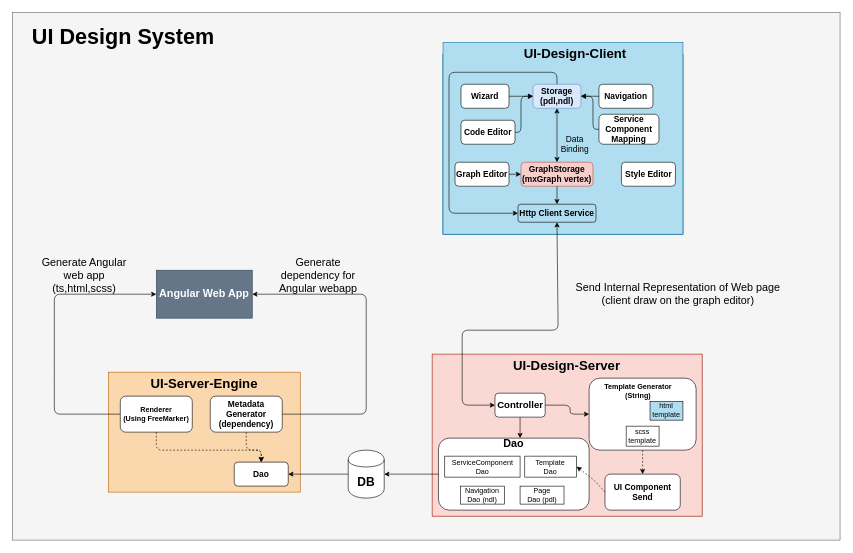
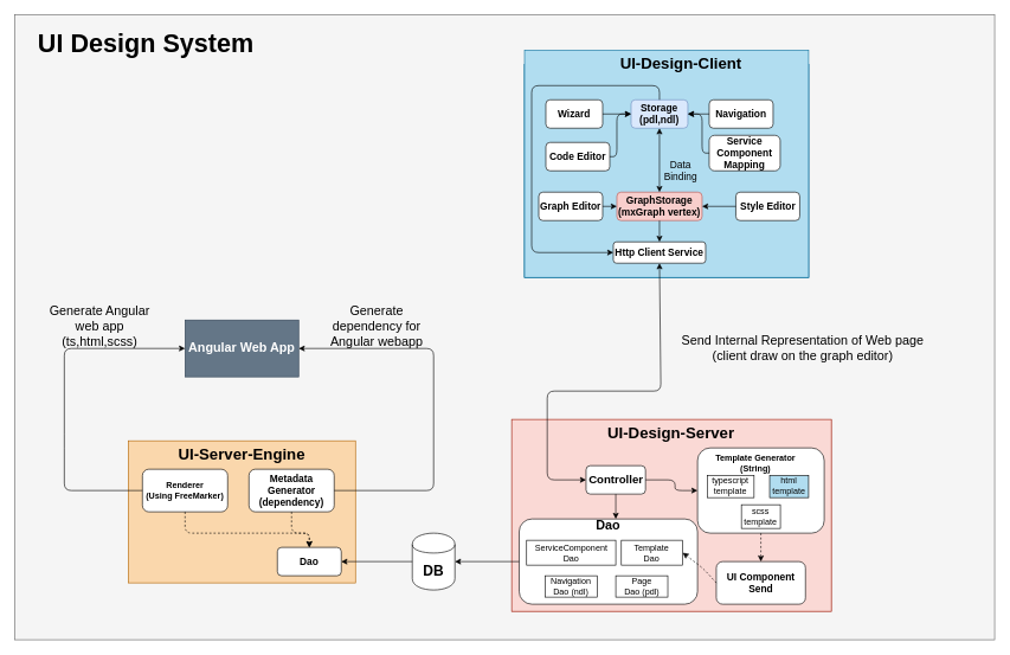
  <mxCell id="0" />
  <mxCell id="1" parent="0" />
  <mxCell id="2" value="" style="rounded=0;whiteSpace=wrap;html=1;fillColor=#f5f5f5;strokeColor=#666666;fontColor=#333333;" vertex="1" parent="1"><mxGeometry x="20" y="20" width="1380" height="880" as="geometry" /></mxCell>
  <mxCell id="3" value="" style="group;fillColor=#b1ddf0;strokeColor=#10739e;" parent="1" vertex="1" connectable="0"><mxGeometry x="738.04" y="90" width="400" height="300" as="geometry" /></mxCell>
  <mxCell id="4" value="" style="group;fillColor=#b1ddf0;strokeColor=#10739e;" parent="3" vertex="1" connectable="0"><mxGeometry width="400" height="300" as="geometry" /></mxCell>
  <mxCell id="5" value="" style="rounded=0;whiteSpace=wrap;html=1;fillColor=#b1ddf0;strokeColor=#10739e;" parent="4" vertex="1"><mxGeometry y="-20" width="400" height="320" as="geometry" /></mxCell>
  <mxCell id="6" value="&lt;font size=&quot;1&quot;&gt;&lt;b style=&quot;font-size: 22px&quot;&gt;UI-Design-Client&lt;/b&gt;&lt;/font&gt;" style="text;html=1;strokeColor=none;fillColor=none;align=center;verticalAlign=middle;whiteSpace=wrap;rounded=0;" parent="4" vertex="1"><mxGeometry x="128.75" y="-10" width="182.5" height="20" as="geometry" /></mxCell>
  <mxCell id="7" value="&lt;font style=&quot;font-size: 14px&quot;&gt;&lt;b&gt;Wizard&lt;/b&gt;&lt;/font&gt;" style="rounded=1;whiteSpace=wrap;html=1;" parent="4" vertex="1"><mxGeometry x="30" y="50" width="80" height="40" as="geometry" /></mxCell>
  <mxCell id="8" value="&lt;font style=&quot;font-size: 14px&quot;&gt;&lt;b&gt;Storage&lt;br&gt;(pdl,ndl)&lt;/b&gt;&lt;/font&gt;" style="rounded=1;whiteSpace=wrap;html=1;fillColor=#dae8fc;strokeColor=#6c8ebf;" parent="4" vertex="1"><mxGeometry x="150" y="50" width="80" height="40" as="geometry" /></mxCell>
  <mxCell id="9" value="&lt;span style=&quot;font-size: 14px&quot;&gt;&lt;b&gt;GraphStorage&lt;br&gt;(mxGraph vertex)&lt;br&gt;&lt;/b&gt;&lt;/span&gt;" style="rounded=1;whiteSpace=wrap;html=1;fillColor=#f8cecc;strokeColor=#b85450;" parent="4" vertex="1"><mxGeometry x="130" y="180" width="120" height="40" as="geometry" /></mxCell>
  <mxCell id="10" value="" style="endArrow=classic;startArrow=classic;html=1;exitX=0.5;exitY=0;exitDx=0;exitDy=0;entryX=0.5;entryY=1;entryDx=0;entryDy=0;" parent="4" source="9" target="8" edge="1"><mxGeometry width="50" height="50" relative="1" as="geometry"><mxPoint x="240" y="160" as="sourcePoint" /><mxPoint x="290" y="110" as="targetPoint" /></mxGeometry></mxCell>
  <mxCell id="11" value="&lt;b style=&quot;font-size: 14px&quot;&gt;Style Editor&lt;/b&gt;" style="rounded=1;whiteSpace=wrap;html=1;" parent="4" vertex="1"><mxGeometry x="297.5" y="180" width="90" height="40" as="geometry" /></mxCell>
  <mxCell id="12" value="" style="endArrow=classic;html=1;exitX=1;exitY=0.5;exitDx=0;exitDy=0;entryX=0;entryY=0.5;entryDx=0;entryDy=0;" parent="4" source="7" target="8" edge="1"><mxGeometry width="50" height="50" relative="1" as="geometry"><mxPoint x="240" y="160" as="sourcePoint" /><mxPoint x="290" y="110" as="targetPoint" /></mxGeometry></mxCell>
+ <mxCell id="13" value="" style="endArrow=classic;html=1;exitX=0;exitY=0.5;exitDx=0;exitDy=0;entryX=1;entryY=0.5;entryDx=0;entryDy=0;" parent="4" source="11" target="9" edge="1"><mxGeometry width="50" height="50" relative="1" as="geometry"><mxPoint x="240" y="160" as="sourcePoint" /><mxPoint x="290" y="110" as="targetPoint" /></mxGeometry></mxCell>
  <mxCell id="14" value="&lt;span style=&quot;font-size: 14px&quot;&gt;&lt;b&gt;Navigation&lt;/b&gt;&lt;/span&gt;" style="rounded=1;whiteSpace=wrap;html=1;" parent="4" vertex="1"><mxGeometry x="260" y="50" width="90" height="40" as="geometry" /></mxCell>
  <mxCell id="15" value="" style="endArrow=classic;html=1;exitX=0;exitY=0.5;exitDx=0;exitDy=0;entryX=1;entryY=0.5;entryDx=0;entryDy=0;" parent="4" source="14" target="8" edge="1"><mxGeometry width="50" height="50" relative="1" as="geometry"><mxPoint x="240" y="160" as="sourcePoint" /><mxPoint x="290" y="110" as="targetPoint" /></mxGeometry></mxCell>
  <mxCell id="16" value="&lt;font style=&quot;font-size: 14px&quot;&gt;&lt;b&gt;Service Component Mapping&lt;/b&gt;&lt;/font&gt;" style="rounded=1;whiteSpace=wrap;html=1;" parent="4" vertex="1"><mxGeometry x="260" y="100" width="100" height="50" as="geometry" /></mxCell>
  <mxCell id="17" value="" style="endArrow=classic;html=1;exitX=0;exitY=0.5;exitDx=0;exitDy=0;entryX=1;entryY=0.5;entryDx=0;entryDy=0;" parent="4" source="16" target="8" edge="1"><mxGeometry width="50" height="50" relative="1" as="geometry"><mxPoint x="240" y="160" as="sourcePoint" /><mxPoint x="290" y="110" as="targetPoint" /><Array as="points"><mxPoint x="250" y="125" /><mxPoint x="250" y="70" /></Array></mxGeometry></mxCell>
  <mxCell id="18" value="&lt;b style=&quot;font-size: 14px&quot;&gt;Code Editor&lt;/b&gt;" style="rounded=1;whiteSpace=wrap;html=1;" parent="4" vertex="1"><mxGeometry x="30" y="110" width="90" height="40" as="geometry" /></mxCell>
  <mxCell id="19" value="&lt;b style=&quot;font-size: 14px&quot;&gt;Graph Editor&lt;/b&gt;" style="rounded=1;whiteSpace=wrap;html=1;" parent="4" vertex="1"><mxGeometry x="20" y="180" width="90" height="40" as="geometry" /></mxCell>
  <mxCell id="20" value="" style="endArrow=classic;html=1;exitX=1;exitY=0.5;exitDx=0;exitDy=0;entryX=0;entryY=0.5;entryDx=0;entryDy=0;" parent="4" source="18" target="8" edge="1"><mxGeometry width="50" height="50" relative="1" as="geometry"><mxPoint x="240" y="160" as="sourcePoint" /><mxPoint x="290" y="110" as="targetPoint" /><Array as="points"><mxPoint x="130" y="130" /><mxPoint x="130" y="70" /></Array></mxGeometry></mxCell>
  <mxCell id="21" value="" style="endArrow=classic;html=1;exitX=1;exitY=0.5;exitDx=0;exitDy=0;entryX=0;entryY=0.5;entryDx=0;entryDy=0;" parent="4" source="19" target="9" edge="1"><mxGeometry width="50" height="50" relative="1" as="geometry"><mxPoint x="240" y="160" as="sourcePoint" /><mxPoint x="290" y="110" as="targetPoint" /></mxGeometry></mxCell>
- <mxCell id="22" value="&lt;font style=&quot;font-size: 14px&quot;&gt;&lt;b&gt;Http Client Service&lt;/b&gt;&lt;/font&gt;" style="rounded=1;whiteSpace=wrap;html=1;fillColor=#b1ddf0;" parent="4" vertex="1"><mxGeometry x="125" y="250" width="130" height="30" as="geometry" /></mxCell>
+ <mxCell id="22" value="&lt;font style=&quot;font-size: 14px&quot;&gt;&lt;b&gt;Http Client Service&lt;/b&gt;&lt;/font&gt;" style="rounded=1;whiteSpace=wrap;html=1;" parent="4" vertex="1"><mxGeometry x="125" y="250" width="130" height="30" as="geometry" /></mxCell>
  <mxCell id="23" value="" style="endArrow=classic;html=1;exitX=0.5;exitY=0;exitDx=0;exitDy=0;entryX=0;entryY=0.5;entryDx=0;entryDy=0;" parent="4" source="8" target="22" edge="1"><mxGeometry width="50" height="50" relative="1" as="geometry"><mxPoint x="240" y="160" as="sourcePoint" /><mxPoint x="290" y="110" as="targetPoint" /><Array as="points"><mxPoint x="190" y="30" /><mxPoint x="10" y="30" /><mxPoint x="10" y="265" /></Array></mxGeometry></mxCell>
  <mxCell id="24" value="" style="endArrow=classic;html=1;exitX=0.5;exitY=1;exitDx=0;exitDy=0;entryX=0.5;entryY=0;entryDx=0;entryDy=0;" parent="4" source="9" target="22" edge="1"><mxGeometry width="50" height="50" relative="1" as="geometry"><mxPoint x="240" y="160" as="sourcePoint" /><mxPoint x="290" y="110" as="targetPoint" /></mxGeometry></mxCell>
  <mxCell id="25" value="&lt;font style=&quot;font-size: 14px&quot;&gt;Data Binding&lt;/font&gt;" style="text;html=1;strokeColor=none;fillColor=none;align=center;verticalAlign=middle;whiteSpace=wrap;rounded=0;" parent="4" vertex="1"><mxGeometry x="200" y="140" width="40" height="20" as="geometry" /></mxCell>
  <mxCell id="26" value="" style="group;fillColor=#fad9d5;strokeColor=#ae4132;" parent="1" vertex="1" connectable="0"><mxGeometry x="720" y="590" width="450" height="270" as="geometry" /></mxCell>
  <mxCell id="27" value="" style="rounded=0;whiteSpace=wrap;html=1;fillColor=#fad9d5;strokeColor=#ae4132;" parent="26" vertex="1"><mxGeometry width="450.0" height="270" as="geometry" /></mxCell>
  <mxCell id="28" value="&lt;font size=&quot;1&quot;&gt;&lt;b style=&quot;font-size: 22px&quot;&gt;UI-Design-Server&lt;/b&gt;&lt;/font&gt;" style="text;html=1;strokeColor=none;fillColor=none;align=center;verticalAlign=middle;whiteSpace=wrap;rounded=0;" parent="26" vertex="1"><mxGeometry x="124.273" y="10" width="201.453" height="20" as="geometry" /></mxCell>
  <mxCell id="29" value="&lt;b&gt;&lt;font style=&quot;font-size: 16px&quot;&gt;Controller&lt;/font&gt;&lt;/b&gt;" style="rounded=1;whiteSpace=wrap;html=1;" parent="26" vertex="1"><mxGeometry x="104.651" y="65" width="83.721" height="40" as="geometry" /></mxCell>
  <mxCell id="30" value="&lt;font style=&quot;font-size: 14px&quot;&gt;&lt;b&gt;UI Component Send&lt;/b&gt;&lt;/font&gt;" style="rounded=1;whiteSpace=wrap;html=1;" parent="26" vertex="1"><mxGeometry x="288.026" y="200" width="125.581" height="60" as="geometry" /></mxCell>
  <mxCell id="31" value="" style="group" parent="26" vertex="1" connectable="0"><mxGeometry x="261.63" y="40" width="178.37" height="120" as="geometry" /></mxCell>
  <mxCell id="32" value="" style="rounded=1;whiteSpace=wrap;html=1;" parent="31" vertex="1"><mxGeometry width="178.37" height="120" as="geometry" /></mxCell>
  <mxCell id="33" value="&lt;b&gt;Template Generator&lt;br&gt;(String)&lt;br&gt;&lt;/b&gt;" style="text;html=1;strokeColor=none;fillColor=none;align=center;verticalAlign=middle;whiteSpace=wrap;rounded=0;" parent="31" vertex="1"><mxGeometry x="20" y="11.11" width="122.7" height="22.22" as="geometry" /></mxCell>
  <mxCell id="34" value="scss&lt;br&gt;template" style="rounded=0;whiteSpace=wrap;html=1;" parent="31" vertex="1"><mxGeometry x="61.75" y="80" width="54.88" height="33.33" as="geometry" /></mxCell>
+ <mxCell id="35" value="typescript&lt;br&gt;template" style="rounded=0;whiteSpace=wrap;html=1;" parent="31" vertex="1"><mxGeometry x="13.72" y="38.89" width="65.86" height="31.11" as="geometry" /></mxCell>
  <mxCell id="36" value="html&lt;br&gt;template" style="rounded=0;whiteSpace=wrap;html=1;fillColor=#b1ddf0;" parent="31" vertex="1"><mxGeometry x="101.53" y="38.89" width="54.88" height="31.11" as="geometry" /></mxCell>
  <mxCell id="37" value="" style="endArrow=classic;html=1;dashed=1;exitX=0.5;exitY=1;exitDx=0;exitDy=0;entryX=0.5;entryY=0;entryDx=0;entryDy=0;" parent="26" source="32" target="30" edge="1"><mxGeometry width="50" height="50" relative="1" as="geometry"><mxPoint x="356.86" y="130" as="sourcePoint" /><mxPoint x="356.86" y="200" as="targetPoint" /></mxGeometry></mxCell>
  <mxCell id="38" value="" style="group" parent="26" vertex="1" connectable="0"><mxGeometry x="10.465" y="140" width="251.163" height="120" as="geometry" /></mxCell>
  <mxCell id="39" value="" style="rounded=1;whiteSpace=wrap;html=1;" parent="38" vertex="1"><mxGeometry width="251.163" height="120" as="geometry" /></mxCell>
  <mxCell id="40" value="&lt;font size=&quot;1&quot;&gt;&lt;b style=&quot;font-size: 18px&quot;&gt;Dao&lt;/b&gt;&lt;/font&gt;" style="text;html=1;strokeColor=none;fillColor=none;align=center;verticalAlign=middle;whiteSpace=wrap;rounded=0;" parent="38" vertex="1"><mxGeometry x="104.651" width="41.86" height="20" as="geometry" /></mxCell>
  <mxCell id="41" value="ServiceComponent&lt;br&gt;Dao" style="rounded=0;whiteSpace=wrap;html=1;" parent="38" vertex="1"><mxGeometry x="10.465" y="30" width="125.581" height="35" as="geometry" /></mxCell>
  <mxCell id="42" value="Template&lt;br&gt;Dao" style="rounded=0;whiteSpace=wrap;html=1;" parent="38" vertex="1"><mxGeometry x="143.895" y="30" width="86.337" height="35" as="geometry" /></mxCell>
  <mxCell id="43" value="Page&lt;br&gt;Dao (pdl)" style="rounded=0;whiteSpace=wrap;html=1;" parent="38" vertex="1"><mxGeometry x="136.047" y="80" width="73.256" height="30" as="geometry" /></mxCell>
  <mxCell id="44" value="Navigation&lt;br&gt;Dao (ndl)" style="rounded=0;whiteSpace=wrap;html=1;" parent="38" vertex="1"><mxGeometry x="36.628" y="80" width="73.256" height="30" as="geometry" /></mxCell>
  <mxCell id="45" value="" style="endArrow=classic;html=1;exitX=0.5;exitY=1;exitDx=0;exitDy=0;entryX=0.75;entryY=0;entryDx=0;entryDy=0;" parent="26" source="29" target="40" edge="1"><mxGeometry width="50" height="50" relative="1" as="geometry"><mxPoint x="240.698" y="60" as="sourcePoint" /><mxPoint x="293.023" y="10" as="targetPoint" /></mxGeometry></mxCell>
  <mxCell id="46" value="" style="endArrow=classic;html=1;exitX=1;exitY=0.5;exitDx=0;exitDy=0;entryX=0;entryY=0.5;entryDx=0;entryDy=0;" parent="26" source="29" target="32" edge="1"><mxGeometry width="50" height="50" relative="1" as="geometry"><mxPoint x="240.698" y="60" as="sourcePoint" /><mxPoint x="293.023" y="10" as="targetPoint" /><Array as="points"><mxPoint x="230" y="85" /><mxPoint x="230" y="100" /></Array></mxGeometry></mxCell>
  <mxCell id="47" value="" style="endArrow=classic;html=1;exitX=0;exitY=0.5;exitDx=0;exitDy=0;entryX=1;entryY=0.5;entryDx=0;entryDy=0;dashed=1;" edge="1" parent="26" source="30" target="42"><mxGeometry width="50" height="50" relative="1" as="geometry"><mxPoint x="80" y="-10" as="sourcePoint" /><mxPoint x="130" y="-60" as="targetPoint" /><Array as="points"><mxPoint x="270" y="210" /></Array></mxGeometry></mxCell>
  <mxCell id="48" value="" style="endArrow=classic;html=1;exitX=0.5;exitY=1;exitDx=0;exitDy=0;entryX=0;entryY=0.5;entryDx=0;entryDy=0;startArrow=classic;startFill=1;" parent="1" source="22" target="29" edge="1"><mxGeometry width="50" height="50" relative="1" as="geometry"><mxPoint x="900" y="600" as="sourcePoint" /><mxPoint x="950" y="550" as="targetPoint" /><Array as="points"><mxPoint x="930" y="550" /><mxPoint x="770" y="550" /><mxPoint x="770" y="675" /></Array></mxGeometry></mxCell>
  <mxCell id="49" value="&lt;font style=&quot;font-size: 20px&quot;&gt;&lt;b&gt;DB&lt;/b&gt;&lt;/font&gt;" style="shape=cylinder;whiteSpace=wrap;html=1;boundedLbl=1;backgroundOutline=1;" parent="1" vertex="1"><mxGeometry x="580" y="750" width="60" height="80" as="geometry" /></mxCell>
  <mxCell id="50" value="" style="endArrow=classic;html=1;exitX=0;exitY=0.5;exitDx=0;exitDy=0;entryX=1;entryY=0.5;entryDx=0;entryDy=0;" parent="1" source="39" target="49" edge="1"><mxGeometry width="50" height="50" relative="1" as="geometry"><mxPoint x="960" y="640" as="sourcePoint" /><mxPoint x="1010" y="590" as="targetPoint" /></mxGeometry></mxCell>
  <mxCell id="51" value="&lt;font style=&quot;font-size: 18px&quot;&gt;&lt;b&gt;Angular Web App&lt;/b&gt;&lt;/font&gt;" style="rounded=0;whiteSpace=wrap;html=1;fillColor=#647687;strokeColor=#314354;fontColor=#ffffff;" parent="1" vertex="1"><mxGeometry x="260" y="450" width="160" height="80" as="geometry" /></mxCell>
  <mxCell id="52" value="" style="group" parent="1" vertex="1" connectable="0"><mxGeometry x="180" y="620" width="320" height="200" as="geometry" /></mxCell>
  <mxCell id="53" value="" style="rounded=0;whiteSpace=wrap;html=1;fillColor=#fad7ac;strokeColor=#b46504;" parent="52" vertex="1"><mxGeometry width="320" height="200" as="geometry" /></mxCell>
  <mxCell id="54" value="&lt;font style=&quot;font-size: 22px&quot;&gt;&lt;b&gt;UI-Server-Engine&lt;/b&gt;&lt;/font&gt;" style="text;html=1;strokeColor=none;fillColor=none;align=center;verticalAlign=middle;whiteSpace=wrap;rounded=0;" parent="52" vertex="1"><mxGeometry x="45" y="10" width="230" height="20" as="geometry" /></mxCell>
  <mxCell id="55" value="&lt;font style=&quot;font-size: 14px&quot;&gt;&lt;b&gt;Metadata&lt;br&gt;Generator (dependency)&lt;/b&gt;&lt;/font&gt;" style="rounded=1;whiteSpace=wrap;html=1;" parent="52" vertex="1"><mxGeometry x="170" y="40" width="120" height="60" as="geometry" /></mxCell>
  <mxCell id="56" value="&lt;font style=&quot;font-size: 14px&quot;&gt;&lt;b&gt;Dao&lt;/b&gt;&lt;/font&gt;" style="rounded=1;whiteSpace=wrap;html=1;" parent="52" vertex="1"><mxGeometry x="210" y="150" width="90" height="40" as="geometry" /></mxCell>
  <mxCell id="57" value="&lt;font&gt;&lt;b&gt;&lt;font style=&quot;font-size: 12px&quot;&gt;Renderer&lt;br&gt;(Using FreeMarker)&lt;/font&gt;&lt;br&gt;&lt;/b&gt;&lt;/font&gt;" style="rounded=1;whiteSpace=wrap;html=1;" parent="52" vertex="1"><mxGeometry x="20" y="40" width="120" height="60" as="geometry" /></mxCell>
  <mxCell id="58" value="" style="endArrow=classic;html=1;exitX=0.5;exitY=1;exitDx=0;exitDy=0;entryX=0.5;entryY=0;entryDx=0;entryDy=0;dashed=1;" parent="52" source="57" target="56" edge="1"><mxGeometry width="50" height="50" relative="1" as="geometry"><mxPoint x="250" y="40" as="sourcePoint" /><mxPoint x="300" y="-10" as="targetPoint" /><Array as="points"><mxPoint x="80" y="130" /><mxPoint x="255" y="130" /></Array></mxGeometry></mxCell>
  <mxCell id="59" value="" style="endArrow=classic;html=1;exitX=0.5;exitY=1;exitDx=0;exitDy=0;entryX=0.5;entryY=0;entryDx=0;entryDy=0;dashed=1;" parent="52" source="55" target="56" edge="1"><mxGeometry width="50" height="50" relative="1" as="geometry"><mxPoint x="250" y="40" as="sourcePoint" /><mxPoint x="300" y="-10" as="targetPoint" /><Array as="points"><mxPoint x="230" y="130" /><mxPoint x="255" y="130" /></Array></mxGeometry></mxCell>
  <mxCell id="60" value="" style="endArrow=classic;html=1;exitX=0;exitY=0.5;exitDx=0;exitDy=0;entryX=1;entryY=0.5;entryDx=0;entryDy=0;" parent="1" source="49" target="56" edge="1"><mxGeometry width="50" height="50" relative="1" as="geometry"><mxPoint x="450" y="600" as="sourcePoint" /><mxPoint x="500" y="550" as="targetPoint" /><Array as="points" /></mxGeometry></mxCell>
  <mxCell id="61" value="" style="endArrow=classic;html=1;exitX=0;exitY=0.5;exitDx=0;exitDy=0;entryX=0;entryY=0.5;entryDx=0;entryDy=0;" parent="1" source="57" target="51" edge="1"><mxGeometry width="50" height="50" relative="1" as="geometry"><mxPoint x="520" y="560" as="sourcePoint" /><mxPoint x="570" y="510" as="targetPoint" /><Array as="points"><mxPoint x="90" y="690" /><mxPoint x="90" y="620" /><mxPoint x="90" y="490" /></Array></mxGeometry></mxCell>
  <mxCell id="62" value="" style="endArrow=classic;html=1;exitX=1;exitY=0.5;exitDx=0;exitDy=0;entryX=1;entryY=0.5;entryDx=0;entryDy=0;" parent="1" source="55" target="51" edge="1"><mxGeometry width="50" height="50" relative="1" as="geometry"><mxPoint x="510" y="560" as="sourcePoint" /><mxPoint x="560" y="510" as="targetPoint" /><Array as="points"><mxPoint x="610" y="690" /><mxPoint x="610" y="490" /></Array></mxGeometry></mxCell>
  <mxCell id="63" value="&lt;font style=&quot;font-size: 18px&quot;&gt;Generate dependency for Angular webapp&lt;/font&gt;" style="text;html=1;strokeColor=none;fillColor=none;align=center;verticalAlign=middle;whiteSpace=wrap;rounded=0;" vertex="1" parent="1"><mxGeometry x="450" y="450" width="160" height="20" as="geometry" /></mxCell>
  <mxCell id="64" style="edgeStyle=orthogonalEdgeStyle;rounded=0;orthogonalLoop=1;jettySize=auto;html=1;exitX=0.5;exitY=1;exitDx=0;exitDy=0;" edge="1" parent="1" source="63" target="63"><mxGeometry relative="1" as="geometry" /></mxCell>
  <mxCell id="65" value="&lt;font style=&quot;font-size: 18px&quot;&gt;Generate Angular web app&lt;br&gt;(ts,html,scss)&lt;/font&gt;" style="text;html=1;strokeColor=none;fillColor=none;align=center;verticalAlign=middle;whiteSpace=wrap;rounded=0;" vertex="1" parent="1"><mxGeometry x="60" y="450" width="160" height="20" as="geometry" /></mxCell>
  <mxCell id="66" value="&lt;font style=&quot;font-size: 18px&quot;&gt;Send Internal Representation of Web page &lt;br&gt;(client draw on the graph editor)&lt;/font&gt;" style="text;html=1;strokeColor=none;fillColor=none;align=center;verticalAlign=middle;whiteSpace=wrap;rounded=0;" vertex="1" parent="1"><mxGeometry x="920" y="480" width="420" height="20" as="geometry" /></mxCell>
  <mxCell id="67" value="&lt;b&gt;&lt;font style=&quot;font-size: 36px&quot;&gt;UI Design System&lt;/font&gt;&lt;/b&gt;" style="text;html=1;strokeColor=none;fillColor=none;align=center;verticalAlign=middle;whiteSpace=wrap;rounded=0;" vertex="1" parent="1"><mxGeometry x="50" y="50" width="310" height="20" as="geometry" /></mxCell>
